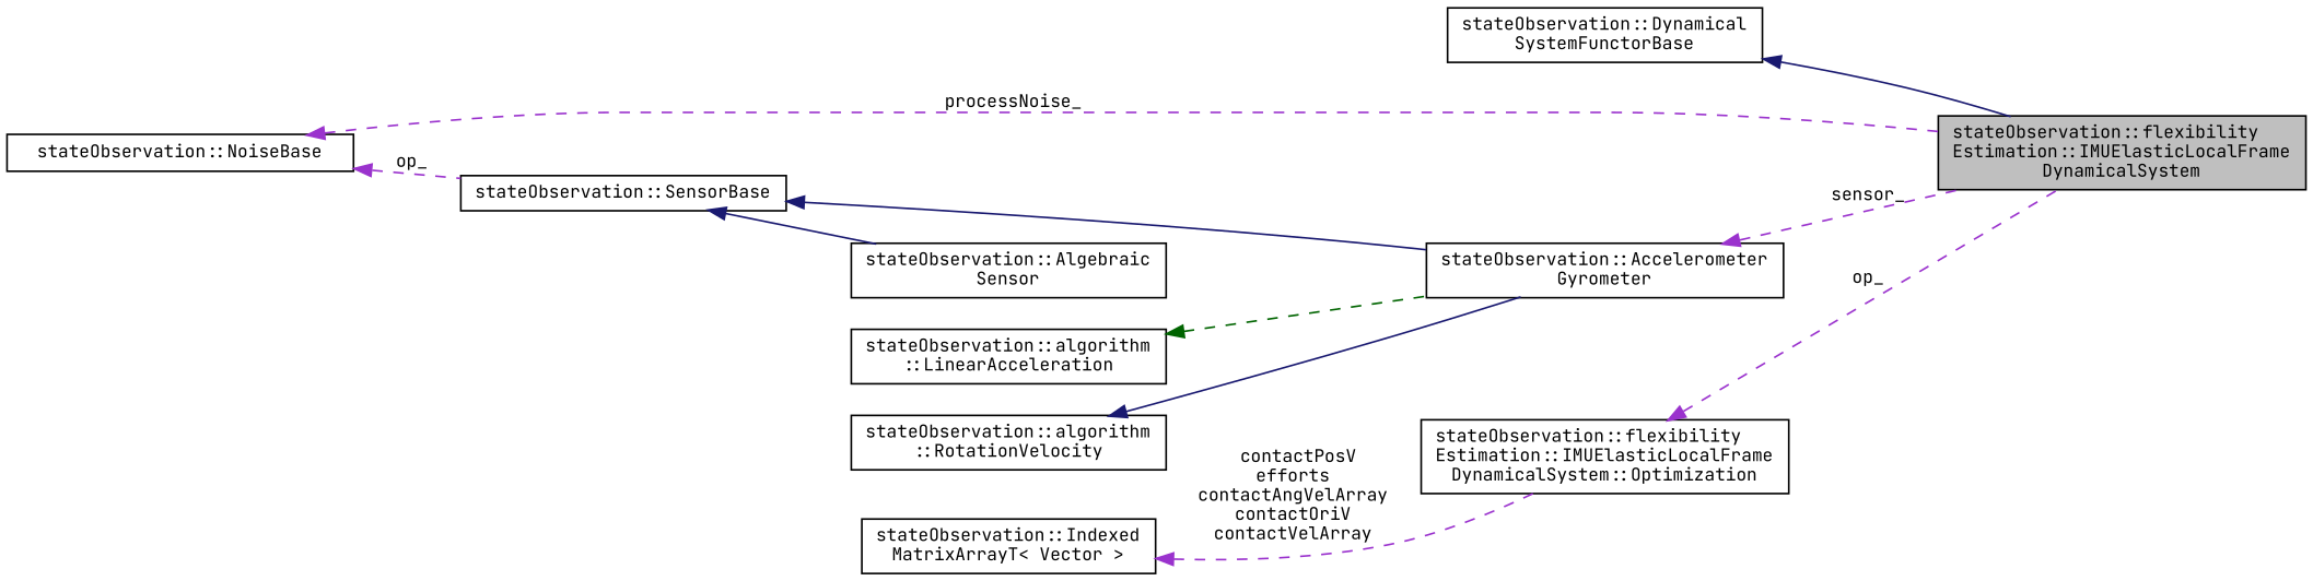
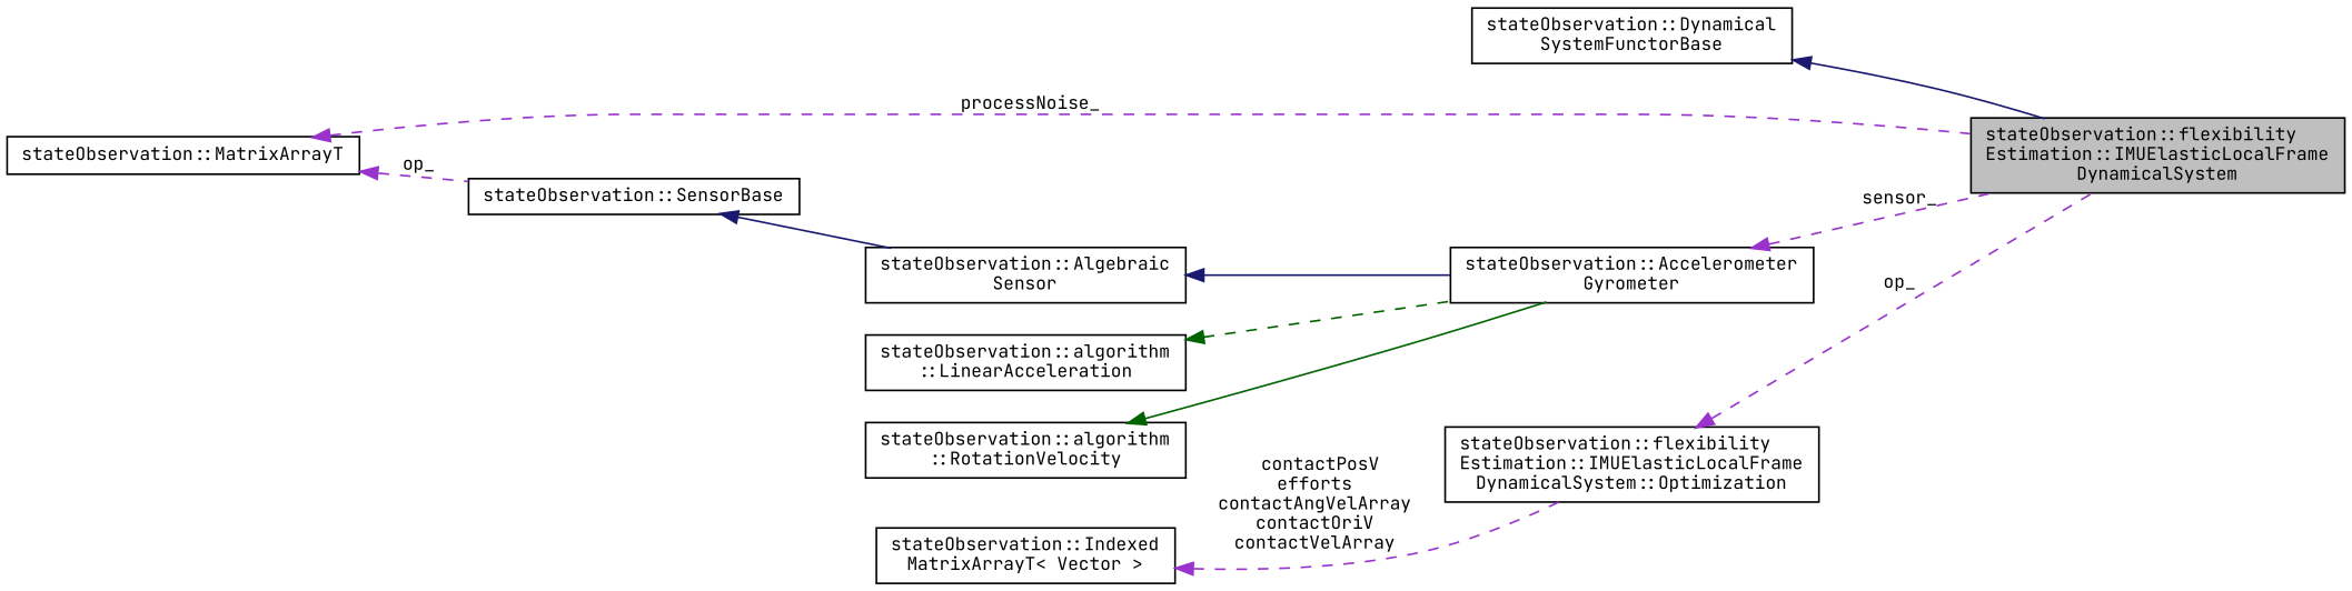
  digraph {
    fontname="JetBrains Mono"
    rankdir=LR
    node [color=black fillcolor=white fontname="JetBrains Mono" fontsize=10 shape=record style=filled]
    edge [color=darkorchid3 dir=back fontname="JetBrains Mono" fontsize=10 labelfontname=Helvetica labelfontsize=10 style=dashed]
    n1 [fillcolor=grey75 fontcolor=black height=0.2 label="stateObservation::flexibility\lEstimation::IMUElasticLocalFrame\lDynamicalSystem" width=0.4]
    n2 [height=0.2 label="stateObservation::Dynamical\lSystemFunctorBase" width=0.4]
    n3 [height=0.2 label="stateObservation::Accelerometer\lGyrometer" width=0.4]
    n4 [height=0.2 label="stateObservation::Algebraic\lSensor" width=0.4]
    n5 [height=0.2 label="stateObservation::SensorBase" width=0.4]
-   n6 [height=0.2 label="stateObservation::NoiseBase" width=0.4]
+   n6 [height=0.2 label="stateObservation::MatrixArrayT" width=0.4]
    n7 [height=0.2 label="stateObservation::algorithm\l::LinearAcceleration" width=0.4]
    n8 [height=0.2 label="stateObservation::algorithm\l::RotationVelocity" width=0.4]
    n9 [height=0.2 label="stateObservation::flexibility\lEstimation::IMUElasticLocalFrame\lDynamicalSystem::Optimization" width=0.4]
    n10 [height=0.2 label="stateObservation::Indexed\lMatrixArrayT\< Vector \>" width=0.4]
    n2 -> n1 [color=midnightblue style=solid]
    n3 -> n1 [label=" sensor_"]
-   n5 -> n3 [color=midnightblue style=solid]
+   n4 -> n3 [color=midnightblue style=solid]
    n5 -> n4 [color=midnightblue style=solid]
    n6 -> n1 [label=" processNoise_"]
    n6 -> n5 [label=" op_"]
    n7 -> n3 [color=darkgreen]
-   n8 -> n3 [color=midnightblue style=solid]
+   n8 -> n3 [color=darkgreen style=solid]
    n9 -> n1 [label=" op_"]
    n10 -> n9 [label=" contactPosV\nefforts\ncontactAngVelArray\ncontactOriV\ncontactVelArray"]
  }
